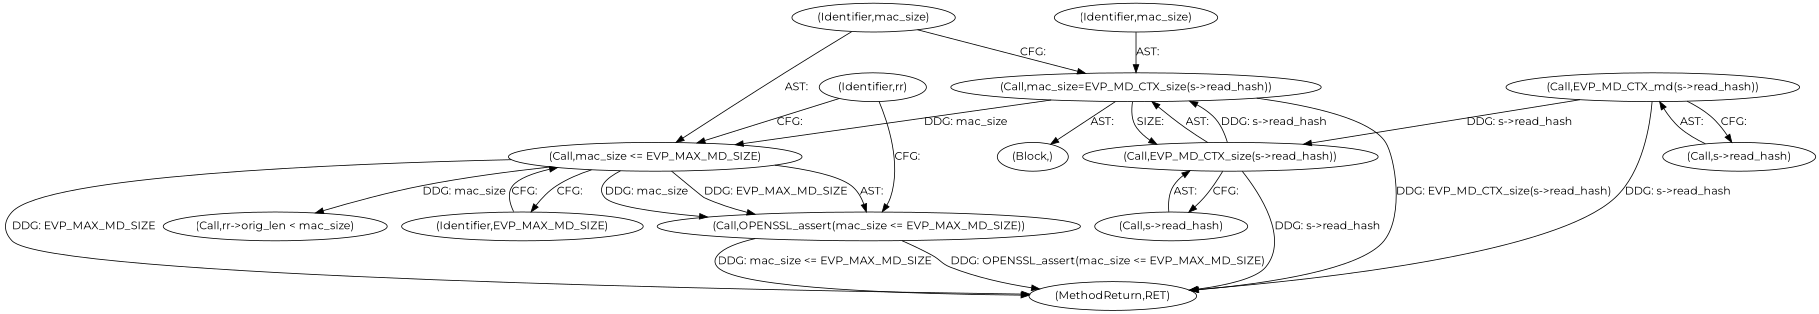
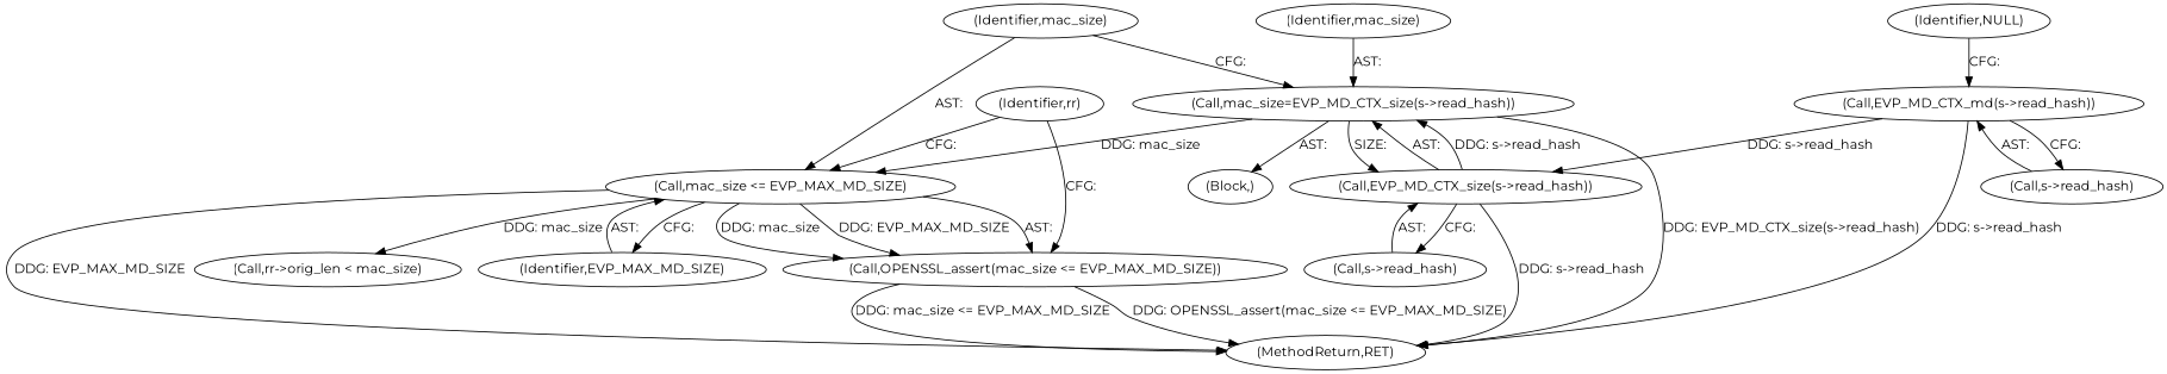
  digraph {
    fontname=Montserrat
    node [fontname=Montserrat]
    edge [fontname=Montserrat]
    n1 [label="(Call,OPENSSL_assert(mac_size <= EVP_MAX_MD_SIZE))"]
    n2 [label="(MethodReturn,RET)"]
    n3 [label="(Call,mac_size <= EVP_MAX_MD_SIZE)"]
    n4 [label="(Call,rr->orig_len < mac_size)"]
    n5 [label="(Identifier,EVP_MAX_MD_SIZE)"]
    n6 [label="(Block,)"]
    n7 [label="(Call,mac_size=EVP_MD_CTX_size(s->read_hash))"]
    n8 [label="(Call,EVP_MD_CTX_size(s->read_hash))"]
    n9 [label="(Call,s->read_hash)"]
    n10 [label="(Call,EVP_MD_CTX_md(s->read_hash))"]
    n11 [label="(Call,s->read_hash)"]
    n12 [label="(Identifier,mac_size)"]
    n13 [label="(Identifier,rr)"]
+   n14 [label="(Identifier,NULL)"]
    n15 [label="(Identifier,mac_size)"]
    n1 -> n2 [label="DDG: mac_size <= EVP_MAX_MD_SIZE"]
    n1 -> n2 [label="DDG: OPENSSL_assert(mac_size <= EVP_MAX_MD_SIZE)"]
    n3 -> n1 [label="AST: "]
    n3 -> n1 [label="DDG: mac_size"]
    n3 -> n1 [label="DDG: EVP_MAX_MD_SIZE"]
    n3 -> n2 [label="DDG: EVP_MAX_MD_SIZE"]
    n3 -> n4 [label="DDG: mac_size"]
    n3 -> n5 [label="CFG: "]
-   n5 -> n3 [label="CFG: "]
+   n5 -> n3 [label="AST: "]
    n7 -> n2 [label="DDG: EVP_MD_CTX_size(s->read_hash)"]
    n7 -> n3 [label="DDG: mac_size"]
    n7 -> n6 [label="AST: "]
    n7 -> n8 [label="SIZE: "]
    n8 -> n2 [label="DDG: s->read_hash"]
    n8 -> n7 [label="AST: "]
    n8 -> n7 [label="DDG: s->read_hash"]
    n8 -> n9 [label="CFG: "]
    n9 -> n8 [label="AST: "]
    n10 -> n2 [label="DDG: s->read_hash"]
    n10 -> n8 [label="DDG: s->read_hash"]
    n10 -> n11 [label="CFG: "]
    n11 -> n10 [label="AST: "]
    n12 -> n3 [label="AST: "]
    n12 -> n7 [label="CFG: "]
    n13 -> n1 [label="CFG: "]
    n13 -> n3 [label="CFG: "]
+   n14 -> n10 [label="CFG: "]
    n15 -> n7 [label="AST: "]
  }
